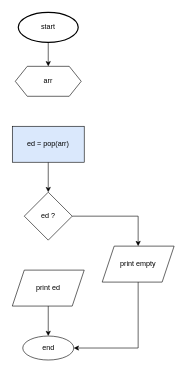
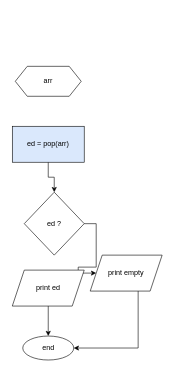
  <mxCell id="0" />
  <mxCell id="1" parent="0" />
- <mxCell id="2" style="edgeStyle=orthogonalEdgeStyle;rounded=0;orthogonalLoop=1;jettySize=auto;html=1;" edge="1" parent="1" source="3" target="4"><mxGeometry relative="1" as="geometry"><mxPoint x="80" y="130" as="targetPoint" /></mxGeometry></mxCell>
- <mxCell id="3" value="start" style="strokeWidth=2;html=1;shape=mxgraph.flowchart.start_1;whiteSpace=wrap;" vertex="1" parent="1"><mxGeometry x="30" y="20" width="100" height="50" as="geometry" /></mxCell>
  <mxCell id="4" value="arr" style="shape=hexagon;perimeter=hexagonPerimeter2;whiteSpace=wrap;html=1;fixedSize=1;" vertex="1" parent="1"><mxGeometry x="25" y="110" width="110" height="50" as="geometry" /></mxCell>
  <mxCell id="5" style="edgeStyle=orthogonalEdgeStyle;rounded=0;orthogonalLoop=1;jettySize=auto;html=1;" edge="1" parent="1" source="6" target="8"><mxGeometry relative="1" as="geometry"><mxPoint x="80" y="310" as="targetPoint" /></mxGeometry></mxCell>
  <mxCell id="6" value="ed = pop(arr)" style="rounded=0;whiteSpace=wrap;html=1;fillColor=#dae8fc;" vertex="1" parent="1"><mxGeometry x="20" y="210" width="120" height="60" as="geometry" /></mxCell>
  <mxCell id="7" style="edgeStyle=orthogonalEdgeStyle;rounded=0;orthogonalLoop=1;jettySize=auto;html=1;" edge="1" parent="1" source="8" target="12"><mxGeometry relative="1" as="geometry"><mxPoint x="220" y="410" as="targetPoint" /></mxGeometry></mxCell>
- <mxCell id="8" value="ed ?" style="rhombus;whiteSpace=wrap;html=1;" vertex="1" parent="1"><mxGeometry x="40" y="320" width="80" height="80" as="geometry" /></mxCell>
+ <mxCell id="8" value="ed ?" style="rhombus;whiteSpace=wrap;html=1;" vertex="1" parent="1"><mxGeometry x="40" y="320" width="100" height="105" as="geometry" /></mxCell>
  <mxCell id="9" style="edgeStyle=orthogonalEdgeStyle;rounded=0;orthogonalLoop=1;jettySize=auto;html=1;" edge="1" parent="1" source="10" target="13"><mxGeometry relative="1" as="geometry"><mxPoint x="80" y="570" as="targetPoint" /></mxGeometry></mxCell>
  <mxCell id="10" value="print ed" style="shape=parallelogram;perimeter=parallelogramPerimeter;whiteSpace=wrap;html=1;fixedSize=1;" vertex="1" parent="1"><mxGeometry x="20" y="450" width="120" height="60" as="geometry" /></mxCell>
  <mxCell id="11" style="edgeStyle=orthogonalEdgeStyle;rounded=0;orthogonalLoop=1;jettySize=auto;html=1;entryX=1;entryY=0.5;entryDx=0;entryDy=0;" edge="1" parent="1" source="12" target="13"><mxGeometry relative="1" as="geometry"><Array as="points"><mxPoint x="230" y="580" /></Array></mxGeometry></mxCell>
- <mxCell id="12" value="print empty" style="shape=parallelogram;perimeter=parallelogramPerimeter;whiteSpace=wrap;html=1;fixedSize=1;" vertex="1" parent="1"><mxGeometry x="170" y="410" width="120" height="60" as="geometry" /></mxCell>
+ <mxCell id="12" value="print empty" style="shape=parallelogram;perimeter=parallelogramPerimeter;whiteSpace=wrap;html=1;fixedSize=1;" vertex="1" parent="1"><mxGeometry x="150" y="425" width="120" height="60" as="geometry" /></mxCell>
  <mxCell id="13" value="end" style="ellipse;whiteSpace=wrap;html=1;" vertex="1" parent="1"><mxGeometry x="37.5" y="560" width="85" height="40" as="geometry" /></mxCell>
